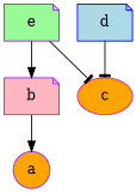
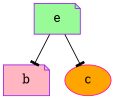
  digraph {
    node [Weight=4 color=purple fillcolor=orange shape=note style=filled]
    edge [Weight=1 arrowhead=normal]
-   a [shape=circle]
    b [fillcolor=lightpink]
    c [Weight=3 color=deeppink shape=ellipse]
-   d [Weight=2 color=blue fillcolor=lightblue]
    e [Weight=2 fillcolor=palegreen]
-   b -> a
-   d -> c [arrowhead=tee]
-   e -> b
+   e -> b [arrowhead=tee]
    e -> c [arrowhead=tee]
  }
